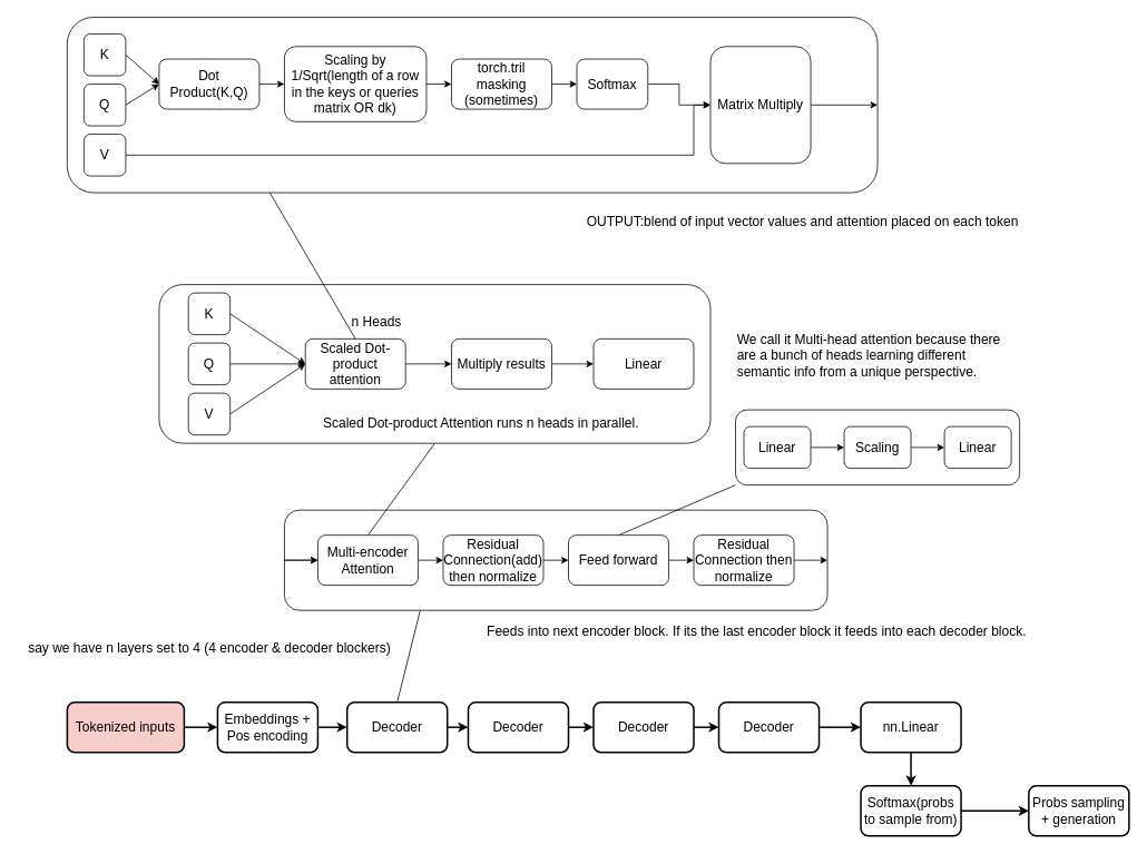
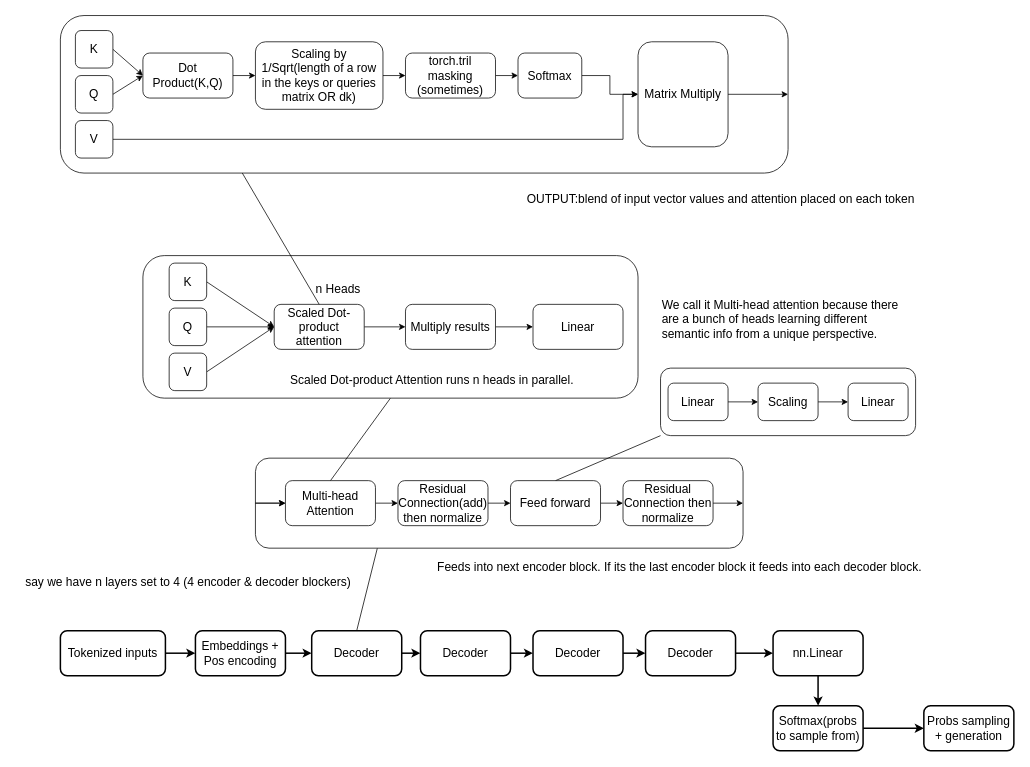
  <mxCell id="0" />
  <mxCell id="1" parent="0" />
  <mxCell id="2" style="edgeStyle=none;rounded=0;orthogonalLoop=1;jettySize=auto;html=1;exitX=0.25;exitY=1;exitDx=0;exitDy=0;entryX=0.5;entryY=0;entryDx=0;entryDy=0;endArrow=none;endFill=0;fontSize=16;" parent="1" source="3" target="68" edge="1"><mxGeometry relative="1" as="geometry" /></mxCell>
  <mxCell id="3" value="" style="rounded=1;whiteSpace=wrap;html=1;fontSize=16;" parent="1" vertex="1"><mxGeometry x="340" y="610" width="650" height="120" as="geometry" /></mxCell>
  <mxCell id="4" style="edgeStyle=none;rounded=0;orthogonalLoop=1;jettySize=auto;html=1;exitX=0;exitY=1;exitDx=0;exitDy=0;entryX=0.5;entryY=0;entryDx=0;entryDy=0;endArrow=none;endFill=0;fontSize=16;" parent="1" source="5" target="48" edge="1"><mxGeometry relative="1" as="geometry" /></mxCell>
  <mxCell id="5" value="" style="rounded=1;whiteSpace=wrap;html=1;fontSize=16;" parent="1" vertex="1"><mxGeometry x="880" y="490" width="340" height="90" as="geometry" /></mxCell>
  <mxCell id="6" value="" style="rounded=1;whiteSpace=wrap;html=1;fontSize=16;" parent="1" vertex="1"><mxGeometry x="80" y="20" width="970" height="210" as="geometry" /></mxCell>
  <mxCell id="7" style="rounded=0;orthogonalLoop=1;jettySize=auto;html=1;exitX=1;exitY=0.5;exitDx=0;exitDy=0;entryX=0;entryY=0.5;entryDx=0;entryDy=0;fontSize=16;" parent="1" source="8" target="14" edge="1"><mxGeometry relative="1" as="geometry" /></mxCell>
  <mxCell id="8" value="K" style="rounded=1;whiteSpace=wrap;html=1;fontSize=16;" parent="1" vertex="1"><mxGeometry x="100" y="40" width="50" height="50" as="geometry" /></mxCell>
  <mxCell id="9" style="edgeStyle=none;rounded=0;orthogonalLoop=1;jettySize=auto;html=1;exitX=1;exitY=0.5;exitDx=0;exitDy=0;entryX=0;entryY=0.5;entryDx=0;entryDy=0;fontSize=16;" parent="1" source="10" target="14" edge="1"><mxGeometry relative="1" as="geometry" /></mxCell>
  <mxCell id="10" value="Q" style="rounded=1;whiteSpace=wrap;html=1;fontSize=16;" parent="1" vertex="1"><mxGeometry x="100" y="100" width="50" height="50" as="geometry" /></mxCell>
  <mxCell id="11" style="edgeStyle=orthogonalEdgeStyle;rounded=0;orthogonalLoop=1;jettySize=auto;html=1;exitX=1;exitY=0.5;exitDx=0;exitDy=0;entryX=0;entryY=0.5;entryDx=0;entryDy=0;fontSize=16;" parent="1" source="12" target="22" edge="1"><mxGeometry relative="1" as="geometry"><Array as="points"><mxPoint x="830" y="185" /><mxPoint x="830" y="125" /></Array></mxGeometry></mxCell>
  <mxCell id="12" value="V" style="rounded=1;whiteSpace=wrap;html=1;fontSize=16;" parent="1" vertex="1"><mxGeometry x="100" y="160" width="50" height="50" as="geometry" /></mxCell>
  <mxCell id="13" style="edgeStyle=none;rounded=0;orthogonalLoop=1;jettySize=auto;html=1;exitX=1;exitY=0.5;exitDx=0;exitDy=0;entryX=0;entryY=0.5;entryDx=0;entryDy=0;fontSize=16;" parent="1" source="14" target="16" edge="1"><mxGeometry relative="1" as="geometry" /></mxCell>
  <mxCell id="14" value="Dot Product(K,Q)" style="rounded=1;whiteSpace=wrap;html=1;fontSize=16;" parent="1" vertex="1"><mxGeometry x="190" y="70" width="120" height="60" as="geometry" /></mxCell>
  <mxCell id="15" style="edgeStyle=none;rounded=0;orthogonalLoop=1;jettySize=auto;html=1;exitX=1;exitY=0.5;exitDx=0;exitDy=0;entryX=0;entryY=0.5;entryDx=0;entryDy=0;fontSize=16;" parent="1" source="16" target="18" edge="1"><mxGeometry relative="1" as="geometry" /></mxCell>
  <mxCell id="16" value="Scaling by 1/Sqrt(length of a row in the keys or queries matrix OR dk)" style="rounded=1;whiteSpace=wrap;html=1;fontSize=16;" parent="1" vertex="1"><mxGeometry x="340" y="55" width="170" height="90" as="geometry" /></mxCell>
  <mxCell id="17" style="edgeStyle=none;rounded=0;orthogonalLoop=1;jettySize=auto;html=1;exitX=1;exitY=0.5;exitDx=0;exitDy=0;fontSize=16;" parent="1" source="18" target="20" edge="1"><mxGeometry relative="1" as="geometry" /></mxCell>
  <mxCell id="18" value="torch.tril masking (sometimes)" style="rounded=1;whiteSpace=wrap;html=1;fontSize=16;" parent="1" vertex="1"><mxGeometry x="540" y="70" width="120" height="60" as="geometry" /></mxCell>
  <mxCell id="19" style="edgeStyle=orthogonalEdgeStyle;rounded=0;orthogonalLoop=1;jettySize=auto;html=1;exitX=1;exitY=0.5;exitDx=0;exitDy=0;entryX=0;entryY=0.5;entryDx=0;entryDy=0;fontSize=16;" parent="1" source="20" target="22" edge="1"><mxGeometry relative="1" as="geometry" /></mxCell>
  <mxCell id="20" value="Softmax" style="rounded=1;whiteSpace=wrap;html=1;fontSize=16;" parent="1" vertex="1"><mxGeometry x="690" y="70" width="85" height="60" as="geometry" /></mxCell>
  <mxCell id="21" style="edgeStyle=none;rounded=0;orthogonalLoop=1;jettySize=auto;html=1;exitX=1;exitY=0.5;exitDx=0;exitDy=0;entryX=1;entryY=0.5;entryDx=0;entryDy=0;fontSize=16;" parent="1" source="22" target="6" edge="1"><mxGeometry relative="1" as="geometry" /></mxCell>
  <mxCell id="22" value="Matrix Multiply" style="rounded=1;whiteSpace=wrap;html=1;fontSize=16;" parent="1" vertex="1"><mxGeometry x="850" y="55" width="120" height="140" as="geometry" /></mxCell>
  <mxCell id="23" value="OUTPUT:blend of input vector values and attention placed on each token" style="text;html=1;align=center;verticalAlign=middle;resizable=0;points=[];autosize=1;strokeColor=none;fillColor=none;fontSize=16;" parent="1" vertex="1"><mxGeometry x="690" y="250" width="540" height="30" as="geometry" /></mxCell>
  <mxCell id="24" style="edgeStyle=none;rounded=0;orthogonalLoop=1;jettySize=auto;html=1;exitX=0.5;exitY=1;exitDx=0;exitDy=0;entryX=0.5;entryY=0;entryDx=0;entryDy=0;endArrow=none;endFill=0;fontSize=16;" parent="1" source="25" target="44" edge="1"><mxGeometry relative="1" as="geometry" /></mxCell>
  <mxCell id="25" value="" style="rounded=1;whiteSpace=wrap;html=1;fontSize=16;" parent="1" vertex="1"><mxGeometry x="190" y="340" width="660" height="190" as="geometry" /></mxCell>
  <mxCell id="26" style="edgeStyle=none;rounded=0;orthogonalLoop=1;jettySize=auto;html=1;exitX=1;exitY=0.5;exitDx=0;exitDy=0;entryX=0;entryY=0.5;entryDx=0;entryDy=0;fontSize=16;" parent="1" source="27" target="33" edge="1"><mxGeometry relative="1" as="geometry" /></mxCell>
  <mxCell id="27" value="K" style="rounded=1;whiteSpace=wrap;html=1;fontSize=16;" parent="1" vertex="1"><mxGeometry x="225" y="350" width="50" height="50" as="geometry" /></mxCell>
  <mxCell id="28" style="edgeStyle=none;rounded=0;orthogonalLoop=1;jettySize=auto;html=1;exitX=1;exitY=0.5;exitDx=0;exitDy=0;entryX=0;entryY=0.5;entryDx=0;entryDy=0;fontSize=16;" parent="1" source="29" target="33" edge="1"><mxGeometry relative="1" as="geometry" /></mxCell>
  <mxCell id="29" value="Q" style="rounded=1;whiteSpace=wrap;html=1;fontSize=16;" parent="1" vertex="1"><mxGeometry x="225" y="410" width="50" height="50" as="geometry" /></mxCell>
  <mxCell id="30" style="edgeStyle=none;rounded=0;orthogonalLoop=1;jettySize=auto;html=1;exitX=1;exitY=0.5;exitDx=0;exitDy=0;entryX=0;entryY=0.5;entryDx=0;entryDy=0;fontSize=16;" parent="1" source="31" target="33" edge="1"><mxGeometry relative="1" as="geometry" /></mxCell>
  <mxCell id="31" value="V" style="rounded=1;whiteSpace=wrap;html=1;fontSize=16;" parent="1" vertex="1"><mxGeometry x="225" y="470" width="50" height="50" as="geometry" /></mxCell>
  <mxCell id="32" style="edgeStyle=none;rounded=0;orthogonalLoop=1;jettySize=auto;html=1;exitX=1;exitY=0.5;exitDx=0;exitDy=0;fontSize=16;" parent="1" source="33" target="36" edge="1"><mxGeometry relative="1" as="geometry" /></mxCell>
  <mxCell id="33" value="Scaled Dot-product attention" style="rounded=1;whiteSpace=wrap;html=1;fontSize=16;" parent="1" vertex="1"><mxGeometry x="365" y="405" width="120" height="60" as="geometry" /></mxCell>
  <mxCell id="34" value="n Heads" style="text;html=1;align=center;verticalAlign=middle;resizable=0;points=[];autosize=1;strokeColor=none;fillColor=none;fontSize=16;" parent="1" vertex="1"><mxGeometry x="410" y="370" width="80" height="30" as="geometry" /></mxCell>
  <mxCell id="35" style="edgeStyle=none;rounded=0;orthogonalLoop=1;jettySize=auto;html=1;exitX=1;exitY=0.5;exitDx=0;exitDy=0;fontSize=16;" parent="1" source="36" target="37" edge="1"><mxGeometry relative="1" as="geometry" /></mxCell>
  <mxCell id="36" value="Multiply results" style="rounded=1;whiteSpace=wrap;html=1;fontSize=16;" parent="1" vertex="1"><mxGeometry x="540" y="405" width="120" height="60" as="geometry" /></mxCell>
  <mxCell id="37" value="Linear" style="rounded=1;whiteSpace=wrap;html=1;fontSize=16;" parent="1" vertex="1"><mxGeometry x="710" y="405" width="120" height="60" as="geometry" /></mxCell>
  <mxCell id="38" value="Scaled Dot-product Attention runs n heads in parallel." style="text;html=1;align=center;verticalAlign=middle;resizable=0;points=[];autosize=1;strokeColor=none;fillColor=none;fontSize=16;" parent="1" vertex="1"><mxGeometry x="375" y="490" width="400" height="30" as="geometry" /></mxCell>
  <mxCell id="39" value="" style="endArrow=none;html=1;rounded=0;entryX=0.25;entryY=1;entryDx=0;entryDy=0;exitX=0.5;exitY=0;exitDx=0;exitDy=0;fontSize=16;" parent="1" source="33" target="6" edge="1"><mxGeometry width="50" height="50" relative="1" as="geometry"><mxPoint x="460" y="310" as="sourcePoint" /><mxPoint x="510" y="260" as="targetPoint" /></mxGeometry></mxCell>
  <mxCell id="40" value="We call it Multi-head attention because there are a bunch of heads learning different semantic info from a unique perspective." style="text;html=1;strokeColor=none;fillColor=none;align=left;verticalAlign=middle;whiteSpace=wrap;rounded=0;fontSize=16;" parent="1" vertex="1"><mxGeometry x="880" y="380" width="340" height="90" as="geometry" /></mxCell>
  <mxCell id="41" style="edgeStyle=none;rounded=0;orthogonalLoop=1;jettySize=auto;html=1;exitX=0;exitY=0.5;exitDx=0;exitDy=0;entryX=0;entryY=0.5;entryDx=0;entryDy=0;fontSize=16;" parent="1" source="3" target="44" edge="1"><mxGeometry relative="1" as="geometry" /></mxCell>
  <mxCell id="42" style="edgeStyle=none;rounded=0;orthogonalLoop=1;jettySize=auto;html=1;exitX=0;exitY=0.5;exitDx=0;exitDy=0;entryX=0;entryY=0.5;entryDx=0;entryDy=0;fontSize=16;" parent="1" source="3" target="44" edge="1"><mxGeometry relative="1" as="geometry" /></mxCell>
  <mxCell id="43" style="edgeStyle=none;rounded=0;orthogonalLoop=1;jettySize=auto;html=1;exitX=1;exitY=0.5;exitDx=0;exitDy=0;entryX=0;entryY=0.5;entryDx=0;entryDy=0;fontSize=16;" parent="1" source="44" target="46" edge="1"><mxGeometry relative="1" as="geometry" /></mxCell>
- <mxCell id="44" value="Multi-encoder Attention" style="rounded=1;whiteSpace=wrap;html=1;fontSize=16;" parent="1" vertex="1"><mxGeometry x="380" y="640" width="120" height="60" as="geometry" /></mxCell>
+ <mxCell id="44" value="Multi-head Attention" style="rounded=1;whiteSpace=wrap;html=1;fontSize=16;" parent="1" vertex="1"><mxGeometry x="380" y="640" width="120" height="60" as="geometry" /></mxCell>
  <mxCell id="45" style="edgeStyle=none;rounded=0;orthogonalLoop=1;jettySize=auto;html=1;exitX=1;exitY=0.5;exitDx=0;exitDy=0;entryX=0;entryY=0.5;entryDx=0;entryDy=0;fontSize=16;" parent="1" source="46" target="48" edge="1"><mxGeometry relative="1" as="geometry" /></mxCell>
  <mxCell id="46" value="Residual Connection(add) then normalize" style="rounded=1;whiteSpace=wrap;html=1;fontSize=16;" parent="1" vertex="1"><mxGeometry x="530" y="640" width="120" height="60" as="geometry" /></mxCell>
  <mxCell id="47" style="edgeStyle=none;rounded=0;orthogonalLoop=1;jettySize=auto;html=1;exitX=1;exitY=0.5;exitDx=0;exitDy=0;entryX=0;entryY=0.5;entryDx=0;entryDy=0;fontSize=16;" parent="1" source="48" target="50" edge="1"><mxGeometry relative="1" as="geometry" /></mxCell>
  <mxCell id="48" value="Feed forward" style="rounded=1;whiteSpace=wrap;html=1;fontSize=16;" parent="1" vertex="1"><mxGeometry x="680" y="640" width="120" height="60" as="geometry" /></mxCell>
  <mxCell id="49" style="edgeStyle=none;rounded=0;orthogonalLoop=1;jettySize=auto;html=1;exitX=1;exitY=0.5;exitDx=0;exitDy=0;fontSize=16;" parent="1" source="50" target="3" edge="1"><mxGeometry relative="1" as="geometry" /></mxCell>
  <mxCell id="50" value="Residual Connection then normalize" style="rounded=1;whiteSpace=wrap;html=1;fontSize=16;" parent="1" vertex="1"><mxGeometry x="830" y="640" width="120" height="60" as="geometry" /></mxCell>
  <mxCell id="51" value="Feeds into next encoder block. If its the last encoder block it feeds into each decoder block." style="text;html=1;align=center;verticalAlign=middle;resizable=0;points=[];autosize=1;strokeColor=none;fillColor=none;fontSize=16;" parent="1" vertex="1"><mxGeometry x="570" y="740" width="670" height="30" as="geometry" /></mxCell>
  <mxCell id="52" style="edgeStyle=none;rounded=0;orthogonalLoop=1;jettySize=auto;html=1;exitX=1;exitY=0.5;exitDx=0;exitDy=0;fontSize=16;" parent="1" source="53" target="54" edge="1"><mxGeometry relative="1" as="geometry" /></mxCell>
  <mxCell id="53" value="Scaling" style="rounded=1;whiteSpace=wrap;html=1;fontSize=16;" parent="1" vertex="1"><mxGeometry x="1010" y="510" width="80" height="50" as="geometry" /></mxCell>
  <mxCell id="54" value="Linear" style="rounded=1;whiteSpace=wrap;html=1;fontSize=16;" parent="1" vertex="1"><mxGeometry x="1130" y="510" width="80" height="50" as="geometry" /></mxCell>
  <mxCell id="55" style="edgeStyle=none;rounded=0;orthogonalLoop=1;jettySize=auto;html=1;exitX=1;exitY=0.5;exitDx=0;exitDy=0;fontSize=16;" parent="1" source="56" target="53" edge="1"><mxGeometry relative="1" as="geometry" /></mxCell>
  <mxCell id="56" value="Linear" style="rounded=1;whiteSpace=wrap;html=1;fontSize=16;" parent="1" vertex="1"><mxGeometry x="890" y="510" width="80" height="50" as="geometry" /></mxCell>
  <mxCell id="57" style="edgeStyle=none;rounded=0;orthogonalLoop=1;jettySize=auto;html=1;exitX=1;exitY=0.5;exitDx=0;exitDy=0;strokeWidth=2;fontSize=16;" parent="1" edge="1"><mxGeometry relative="1" as="geometry"><mxPoint x="260" y="840" as="targetPoint" /></mxGeometry></mxCell>
  <mxCell id="58" style="edgeStyle=none;rounded=0;orthogonalLoop=1;jettySize=auto;html=1;exitX=1;exitY=0.5;exitDx=0;exitDy=0;strokeWidth=2;fontSize=16;" parent="1" edge="1"><mxGeometry relative="1" as="geometry"><mxPoint x="410" y="840" as="targetPoint" /></mxGeometry></mxCell>
  <mxCell id="59" style="edgeStyle=none;rounded=0;orthogonalLoop=1;jettySize=auto;html=1;exitX=1;exitY=0.5;exitDx=0;exitDy=0;entryX=0;entryY=0.5;entryDx=0;entryDy=0;strokeWidth=2;fontSize=16;" parent="1" edge="1"><mxGeometry relative="1" as="geometry"><mxPoint x="560" y="840" as="targetPoint" /></mxGeometry></mxCell>
  <mxCell id="60" style="edgeStyle=none;rounded=0;orthogonalLoop=1;jettySize=auto;html=1;exitX=1;exitY=0.5;exitDx=0;exitDy=0;entryX=0;entryY=0.5;entryDx=0;entryDy=0;strokeWidth=2;fontSize=16;" parent="1" edge="1"><mxGeometry relative="1" as="geometry"><mxPoint x="710" y="840" as="targetPoint" /></mxGeometry></mxCell>
  <mxCell id="61" style="edgeStyle=none;rounded=0;orthogonalLoop=1;jettySize=auto;html=1;exitX=1;exitY=0.5;exitDx=0;exitDy=0;strokeWidth=2;fontSize=16;" parent="1" edge="1"><mxGeometry relative="1" as="geometry"><mxPoint x="860" y="840" as="targetPoint" /></mxGeometry></mxCell>
  <mxCell id="62" style="edgeStyle=none;rounded=0;orthogonalLoop=1;jettySize=auto;html=1;exitX=1;exitY=0.5;exitDx=0;exitDy=0;strokeWidth=2;fontSize=16;" parent="1" source="63" target="65" edge="1"><mxGeometry relative="1" as="geometry" /></mxCell>
- <mxCell id="63" value="Tokenized inputs" style="rounded=1;whiteSpace=wrap;html=1;strokeWidth=2;fontSize=16;fillColor=#f8cecc;" parent="1" vertex="1"><mxGeometry x="80" y="840" width="140" height="60" as="geometry" /></mxCell>
+ <mxCell id="63" value="Tokenized inputs" style="rounded=1;whiteSpace=wrap;html=1;strokeWidth=2;fontSize=16;" parent="1" vertex="1"><mxGeometry x="80" y="840" width="140" height="60" as="geometry" /></mxCell>
  <mxCell id="64" style="edgeStyle=none;rounded=0;orthogonalLoop=1;jettySize=auto;html=1;exitX=1;exitY=0.5;exitDx=0;exitDy=0;strokeWidth=2;fontSize=16;" parent="1" source="65" target="68" edge="1"><mxGeometry relative="1" as="geometry" /></mxCell>
  <mxCell id="65" value="Embeddings + Pos encoding" style="rounded=1;whiteSpace=wrap;html=1;strokeWidth=2;fontSize=16;" parent="1" vertex="1"><mxGeometry x="260" y="840" width="120" height="60" as="geometry" /></mxCell>
  <mxCell id="66" value="say we have n layers set to 4 (4 encoder &amp;amp; decoder blockers)" style="text;html=1;align=center;verticalAlign=middle;resizable=0;points=[];autosize=1;strokeColor=none;fillColor=none;fontSize=16;" parent="1" vertex="1"><mxGeometry x="20" y="760" width="460" height="30" as="geometry" /></mxCell>
  <mxCell id="67" style="edgeStyle=none;rounded=0;orthogonalLoop=1;jettySize=auto;html=1;exitX=1;exitY=0.5;exitDx=0;exitDy=0;strokeWidth=2;fontSize=16;" parent="1" source="68" target="70" edge="1"><mxGeometry relative="1" as="geometry" /></mxCell>
  <mxCell id="68" value="Decoder" style="rounded=1;whiteSpace=wrap;html=1;strokeWidth=2;fontSize=16;" parent="1" vertex="1"><mxGeometry x="415" y="840" width="120" height="60" as="geometry" /></mxCell>
  <mxCell id="69" style="edgeStyle=none;rounded=0;orthogonalLoop=1;jettySize=auto;html=1;exitX=1;exitY=0.5;exitDx=0;exitDy=0;strokeWidth=2;fontSize=16;" parent="1" source="70" target="72" edge="1"><mxGeometry relative="1" as="geometry" /></mxCell>
  <mxCell id="70" value="Decoder" style="rounded=1;whiteSpace=wrap;html=1;strokeWidth=2;fontSize=16;" parent="1" vertex="1"><mxGeometry x="560" y="840" width="120" height="60" as="geometry" /></mxCell>
  <mxCell id="71" style="edgeStyle=none;rounded=0;orthogonalLoop=1;jettySize=auto;html=1;exitX=1;exitY=0.5;exitDx=0;exitDy=0;strokeWidth=2;fontSize=16;" parent="1" source="72" target="74" edge="1"><mxGeometry relative="1" as="geometry" /></mxCell>
  <mxCell id="72" value="Decoder" style="rounded=1;whiteSpace=wrap;html=1;strokeWidth=2;fontSize=16;" parent="1" vertex="1"><mxGeometry x="710" y="840" width="120" height="60" as="geometry" /></mxCell>
  <mxCell id="73" style="edgeStyle=none;rounded=0;orthogonalLoop=1;jettySize=auto;html=1;exitX=1;exitY=0.5;exitDx=0;exitDy=0;entryX=0;entryY=0.5;entryDx=0;entryDy=0;strokeWidth=2;fontSize=16;" parent="1" source="74" target="76" edge="1"><mxGeometry relative="1" as="geometry" /></mxCell>
  <mxCell id="74" value="Decoder" style="rounded=1;whiteSpace=wrap;html=1;strokeWidth=2;fontSize=16;" parent="1" vertex="1"><mxGeometry x="860" y="840" width="120" height="60" as="geometry" /></mxCell>
  <mxCell id="75" style="edgeStyle=none;rounded=0;orthogonalLoop=1;jettySize=auto;html=1;exitX=0.5;exitY=1;exitDx=0;exitDy=0;entryX=0.5;entryY=0;entryDx=0;entryDy=0;strokeWidth=2;fontSize=16;" parent="1" source="76" target="78" edge="1"><mxGeometry relative="1" as="geometry" /></mxCell>
  <mxCell id="76" value="nn.Linear" style="rounded=1;whiteSpace=wrap;html=1;strokeWidth=2;fontSize=16;" parent="1" vertex="1"><mxGeometry x="1030" y="840" width="120" height="60" as="geometry" /></mxCell>
  <mxCell id="77" style="edgeStyle=none;rounded=0;orthogonalLoop=1;jettySize=auto;html=1;exitX=1;exitY=0.5;exitDx=0;exitDy=0;strokeWidth=2;fontSize=16;" parent="1" source="78" target="79" edge="1"><mxGeometry relative="1" as="geometry" /></mxCell>
  <mxCell id="78" value="Softmax(probs to sample from)" style="rounded=1;whiteSpace=wrap;html=1;strokeWidth=2;fontSize=16;" parent="1" vertex="1"><mxGeometry x="1030" y="940" width="120" height="60" as="geometry" /></mxCell>
  <mxCell id="79" value="Probs sampling + generation" style="rounded=1;whiteSpace=wrap;html=1;strokeWidth=2;fontSize=16;" parent="1" vertex="1"><mxGeometry x="1231" y="940" width="120" height="60" as="geometry" /></mxCell>
